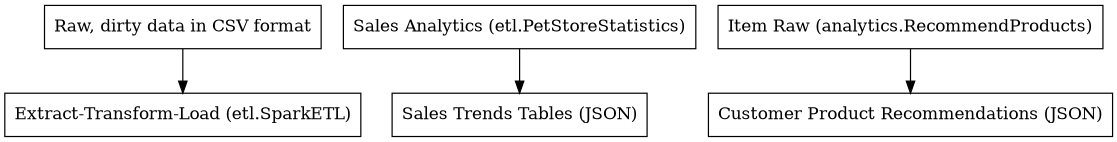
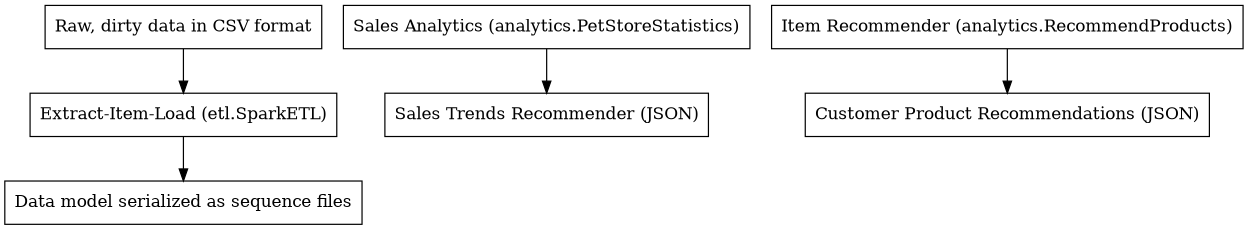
  digraph {
    node [shape=record]
    n1 [label="Raw, dirty data in CSV format"]
-   n2 [label="Extract-Transform-Load (etl.SparkETL)"]
-   n4 [label="Sales Analytics (etl.PetStoreStatistics)"]
-   n5 [label="Sales Trends Tables (JSON)"]
-   n6 [label="Item Raw (analytics.RecommendProducts)"]
+   n2 [label="Extract-Item-Load (etl.SparkETL)"]
+   n3 [label="Data model serialized as sequence files"]
+   n4 [label="Sales Analytics (analytics.PetStoreStatistics)"]
+   n5 [label="Sales Trends Recommender (JSON)"]
+   n6 [label="Item Recommender (analytics.RecommendProducts)"]
    n7 [label="Customer Product Recommendations (JSON)"]
    n1 -> n2
+   n2 -> n3
    n4 -> n5
    n6 -> n7
  }
